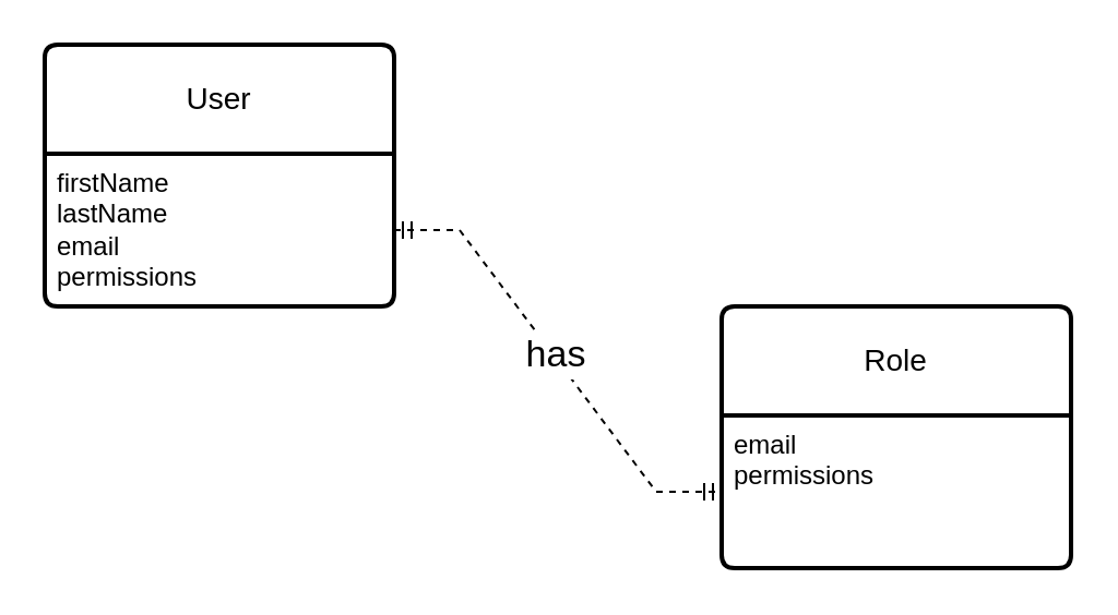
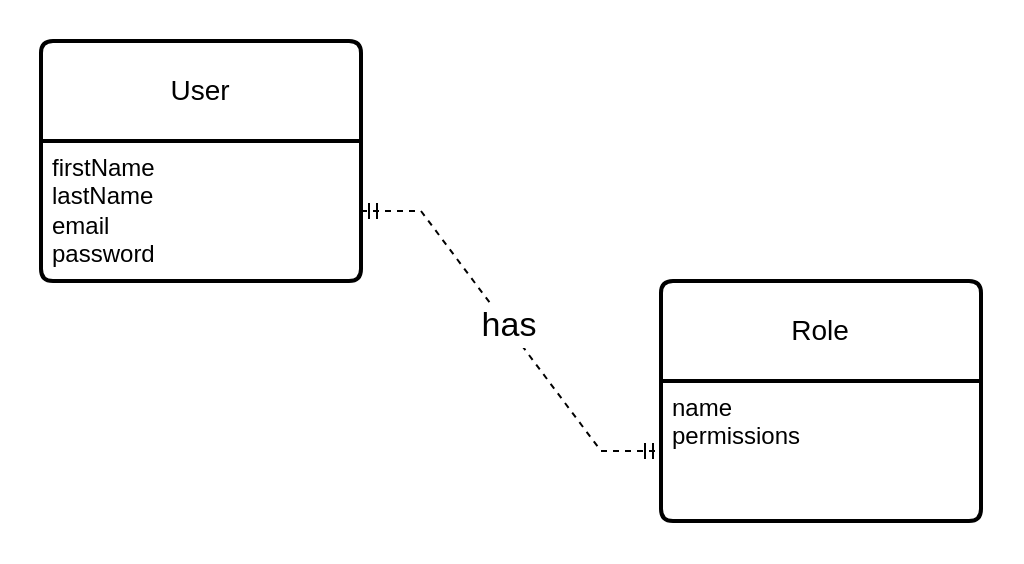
  <mxCell id="0" />
  <mxCell id="1" parent="0" />
  <mxCell id="2" value="User" style="swimlane;childLayout=stackLayout;horizontal=1;startSize=50;horizontalStack=0;rounded=1;fontSize=14;fontStyle=0;strokeWidth=2;resizeParent=0;resizeLast=1;shadow=0;dashed=0;align=center;arcSize=4;whiteSpace=wrap;html=1;" vertex="1" parent="1"><mxGeometry x="20" y="20" width="160" height="120" as="geometry" /></mxCell>
- <mxCell id="3" value="firstName&lt;div&gt;lastName&lt;/div&gt;&lt;div&gt;email&lt;/div&gt;&lt;div&gt;permissions&lt;/div&gt;&lt;div&gt;&lt;br&gt;&lt;/div&gt;&lt;div&gt;&lt;br&gt;&lt;/div&gt;" style="align=left;strokeColor=none;fillColor=none;spacingLeft=4;fontSize=12;verticalAlign=top;resizable=0;rotatable=0;part=1;html=1;" vertex="1" parent="2"><mxGeometry y="50" width="160" height="70" as="geometry" /></mxCell>
+ <mxCell id="3" value="firstName&lt;div&gt;lastName&lt;/div&gt;&lt;div&gt;email&lt;/div&gt;&lt;div&gt;password&lt;/div&gt;&lt;div&gt;&lt;br&gt;&lt;/div&gt;&lt;div&gt;&lt;br&gt;&lt;/div&gt;" style="align=left;strokeColor=none;fillColor=none;spacingLeft=4;fontSize=12;verticalAlign=top;resizable=0;rotatable=0;part=1;html=1;" vertex="1" parent="2"><mxGeometry y="50" width="160" height="70" as="geometry" /></mxCell>
  <mxCell id="4" value="Role" style="swimlane;childLayout=stackLayout;horizontal=1;startSize=50;horizontalStack=0;rounded=1;fontSize=14;fontStyle=0;strokeWidth=2;resizeParent=0;resizeLast=1;shadow=0;dashed=0;align=center;arcSize=4;whiteSpace=wrap;html=1;" vertex="1" parent="1"><mxGeometry x="330" y="140" width="160" height="120" as="geometry" /></mxCell>
- <mxCell id="5" value="&lt;div&gt;email&lt;/div&gt;&lt;div&gt;permissions&lt;/div&gt;&lt;div&gt;&lt;br&gt;&lt;/div&gt;" style="align=left;strokeColor=none;fillColor=none;spacingLeft=4;fontSize=12;verticalAlign=top;resizable=0;rotatable=0;part=1;html=1;" vertex="1" parent="4"><mxGeometry y="50" width="160" height="70" as="geometry" /></mxCell>
+ <mxCell id="5" value="&lt;div&gt;name&lt;/div&gt;&lt;div&gt;permissions&lt;/div&gt;&lt;div&gt;&lt;br&gt;&lt;/div&gt;" style="align=left;strokeColor=none;fillColor=none;spacingLeft=4;fontSize=12;verticalAlign=top;resizable=0;rotatable=0;part=1;html=1;" vertex="1" parent="4"><mxGeometry y="50" width="160" height="70" as="geometry" /></mxCell>
  <mxCell id="6" value="" style="edgeStyle=entityRelationEdgeStyle;fontSize=12;html=1;endArrow=ERmandOne;startArrow=ERmandOne;rounded=0;dashed=1;" edge="1" parent="1" source="3" target="5"><mxGeometry width="100" height="100" relative="1" as="geometry"><mxPoint x="290" y="360" as="sourcePoint" /><mxPoint x="390" y="260" as="targetPoint" /></mxGeometry></mxCell>
  <mxCell id="7" value="has" style="edgeLabel;html=1;align=center;verticalAlign=middle;resizable=0;points=[];fontSize=17;" vertex="1" connectable="0" parent="6"><mxGeometry x="-0.027" relative="1" as="geometry"><mxPoint as="offset" /></mxGeometry></mxCell>
